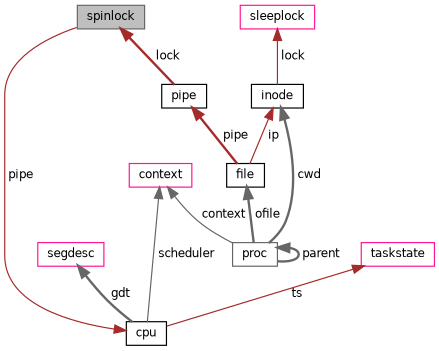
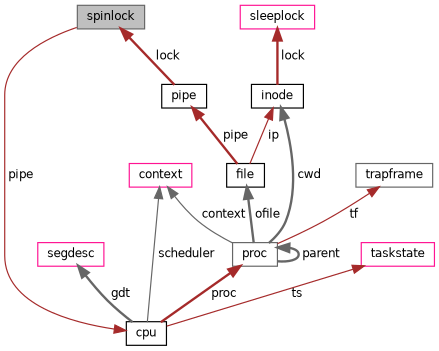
  digraph {
    node [color=black fillcolor=white fontname=Helvetica fontsize=10 shape=record style=filled]
    edge [color=brown dir=back fontname=Helvetica fontsize=10 labelfontname=Helvetica labelfontsize=10 style=bold]
    n1 [color=gray40 fillcolor=grey75 fontcolor=black height=0.2 label=spinlock width=0.4]
    n2 [height=0.2 label=pipe width=0.4]
    n3 [color=deeppink height=0.2 label=sleeplock width=0.4]
    n4 [height=0.2 label=inode width=0.4]
    n5 [height=0.2 label=file width=0.4]
    n6 [height=0.2 label=cpu width=0.4]
    n7 [color=deeppink height=0.2 label=segdesc width=0.4]
    n8 [color=deeppink height=0.2 label=context width=0.4]
    n9 [color=gray40 height=0.2 label=proc width=0.4]
+   n10 [color=gray40 height=0.2 label=trapframe width=0.4]
    n11 [color=deeppink height=0.2 label=taskstate width=0.4]
    n1 -> n2 [label=" lock"]
    n2 -> n5 [label=" pipe"]
-   n3 -> n4 [label=" lock" style=solid]
+   n3 -> n4 [label=" lock"]
    n4 -> n5 [label=" ip" style=solid]
    n4 -> n9 [color=gray40 label=" cwd"]
    n5 -> n9 [color=gray40 label=" ofile"]
    n6 -> n1 [label=" pipe" style=solid]
    n7 -> n6 [color=gray40 label=" gdt"]
    n8 -> n6 [color=gray40 label=" scheduler" style=solid]
    n8 -> n9 [color=gray40 label=" context" style=solid]
+   n9 -> n6 [label=" proc"]
    n9 -> n9 [color=gray40 label=" parent"]
+   n10 -> n9 [label=" tf" style=solid]
    n11 -> n6 [label=" ts" style=solid]
  }
